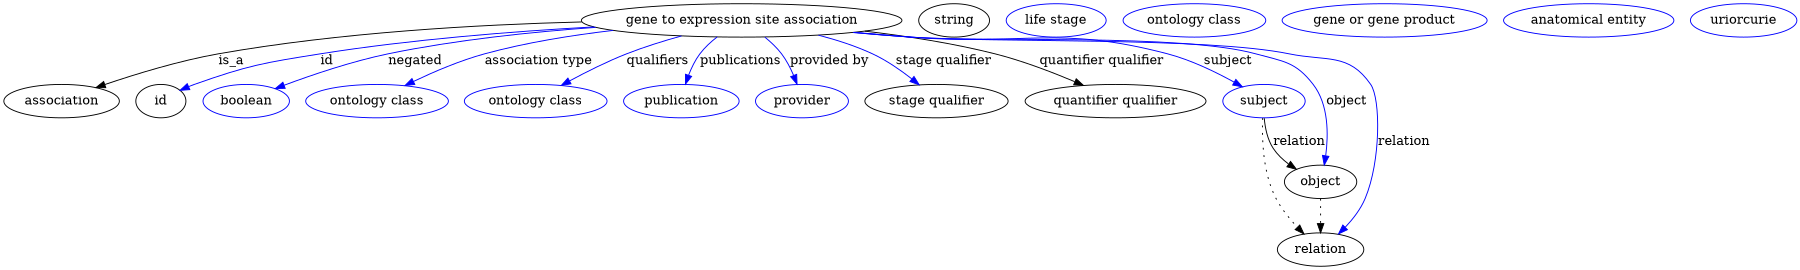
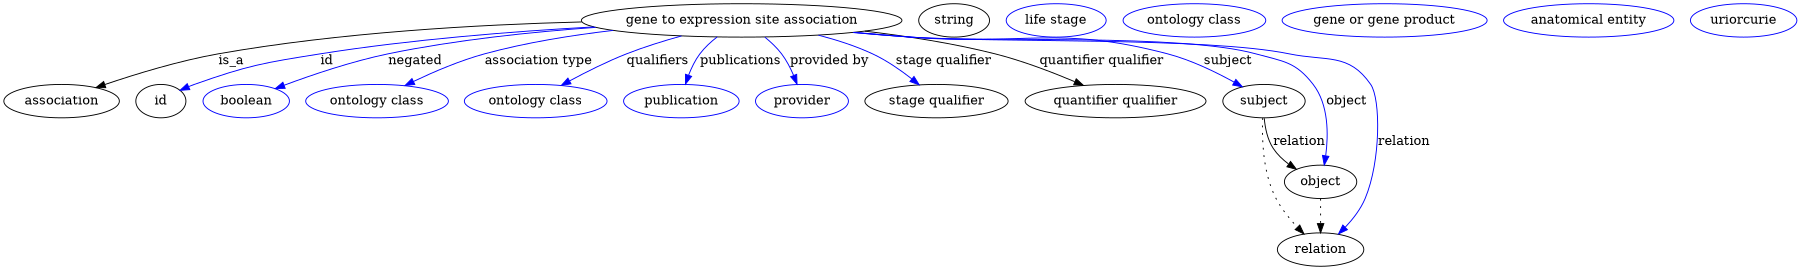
  digraph {
    node [color=blue]
    edge [color=blue style=solid]
    n1 [height=0.5 label="gene to expression site association" width=3.683 color=""]
    association [height=0.5 width=1.3902 color=""]
    id [height=0.5 width=0.75 color=""]
    n4 [height=0.5 label=boolean width=1.0652]
    n5 [height=0.5 label="ontology class" width=1.7151]
    n6 [height=0.5 label="ontology class" width=1.7151]
    n7 [height=0.5 label=publication width=1.3902]
    n8 [height=0.5 label=provider width=1.1193]
    "stage qualifier" [height=0.5 width=1.679 color=""]
    "quantifier qualifier" [height=0.5 width=2.1123 color=""]
-   subject [height=0.5 width=0.99297]
+   subject [height=0.5 width=0.99297 color=""]
    object [height=0.5 width=0.9027 color=""]
    relation [height=0.5 width=1.0471 color=""]
    n14 [color=black height=0.5 label=string width=0.84854]
    n15 [height=0.5 label="life stage" width=1.1916]
    n16 [height=0.5 label="ontology class" width=1.7151]
    n17 [height=0.5 label="gene or gene product" width=2.3651]
    n18 [height=0.5 label="anatomical entity" width=2.004]
    n19 [height=0.5 label=uriorcurie width=1.2638]
    n1 -> association [label=is_a color="" style=""]
    n1 -> id [label=id]
    n1 -> n4 [label=negated]
    n1 -> n5 [label="association type"]
    n1 -> n6 [label=qualifiers]
    n1 -> n7 [label=publications]
    n1 -> n8 [label="provided by"]
    n1 -> "stage qualifier" [label="stage qualifier"]
    n1 -> "quantifier qualifier" [color=black label="quantifier qualifier"]
    n1 -> subject [label=subject]
    n1 -> object [label=object]
    n1 -> relation [label=relation]
    subject -> object [label=relation color="" style=""]
    subject -> relation [style=dotted color=""]
    object -> relation [style=dotted color=""]
  }
